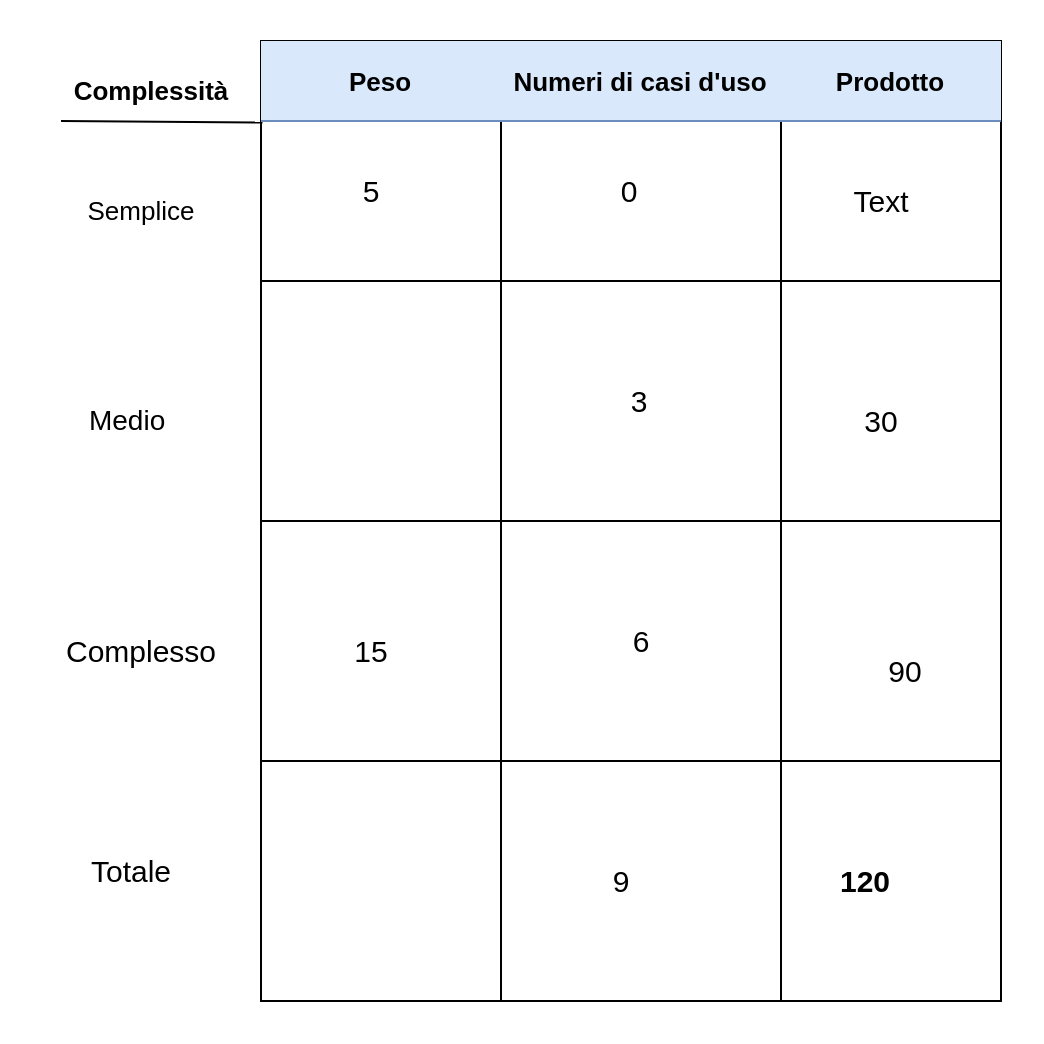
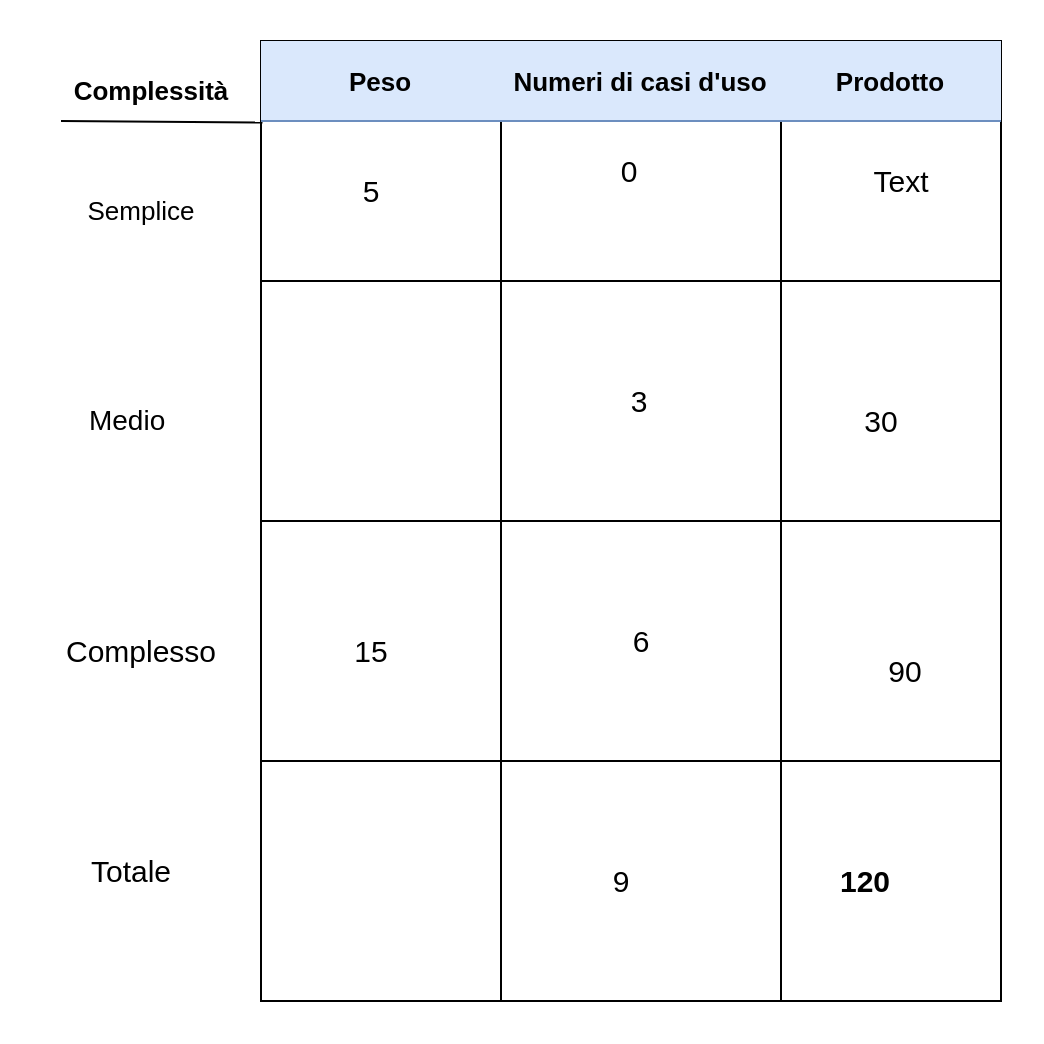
  <mxCell id="0" />
  <mxCell id="1" parent="0" />
  <mxCell id="2" value="" style="shape=table;childLayout=tableLayout;startSize=0;collapsible=0;recursiveResize=0;expand=0;" vertex="1" parent="1"><mxGeometry x="130" y="20" width="370" height="480" as="geometry" /></mxCell>
  <mxCell id="3" value="" style="shape=tableRow;horizontal=0;swimlaneHead=0;swimlaneBody=0;top=0;left=0;strokeColor=inherit;bottom=0;right=0;dropTarget=0;fontStyle=0;fillColor=none;points=[[0,0.5],[1,0.5]];portConstraint=eastwest;startSize=0;collapsible=0;recursiveResize=0;expand=0;" vertex="1" parent="2"><mxGeometry width="370" height="120" as="geometry" /></mxCell>
  <mxCell id="4" value="Peso" style="swimlane;swimlaneHead=0;swimlaneBody=0;fontStyle=1;strokeColor=#6c8ebf;connectable=0;fillColor=#dae8fc;startSize=40;collapsible=0;recursiveResize=0;expand=0;fontSize=13;" vertex="1" parent="3"><mxGeometry width="120" height="120" as="geometry"><mxRectangle width="120" height="120" as="alternateBounds" /></mxGeometry></mxCell>
  <mxCell id="5" value="&lt;font style=&quot;font-size: 15px;&quot;&gt;5&lt;/font&gt;" style="text;html=1;align=center;verticalAlign=middle;resizable=0;points=[];autosize=1;strokeColor=none;fillColor=none;" vertex="1" parent="4"><mxGeometry x="40" y="60" width="30" height="30" as="geometry" /></mxCell>
  <mxCell id="6" value="Numeri di casi d'uso" style="swimlane;swimlaneHead=0;swimlaneBody=0;fontStyle=1;connectable=0;startSize=40;collapsible=0;recursiveResize=0;expand=0;fillColor=#dae8fc;strokeColor=#6c8ebf;fontSize=13;" vertex="1" parent="3"><mxGeometry x="120" width="140" height="120" as="geometry"><mxRectangle width="140" height="120" as="alternateBounds" /></mxGeometry></mxCell>
- <mxCell id="7" value="0" style="text;html=1;align=center;verticalAlign=middle;resizable=0;points=[];autosize=1;strokeColor=none;fillColor=none;fontSize=15;" vertex="1" parent="6"><mxGeometry x="49" y="60" width="30" height="30" as="geometry" /></mxCell>
+ <mxCell id="7" value="0" style="text;html=1;align=center;verticalAlign=middle;resizable=0;points=[];autosize=1;strokeColor=none;fillColor=none;fontSize=15;" vertex="1" parent="6"><mxGeometry x="49" y="50" width="30" height="30" as="geometry" /></mxCell>
  <mxCell id="8" value="Prodotto" style="swimlane;swimlaneHead=0;swimlaneBody=0;fontStyle=1;strokeColor=#6c8ebf;connectable=0;fillColor=#dae8fc;startSize=40;collapsible=0;recursiveResize=0;expand=0;fontSize=13;" vertex="1" parent="3"><mxGeometry x="260" width="110" height="120" as="geometry"><mxRectangle width="110" height="120" as="alternateBounds" /></mxGeometry></mxCell>
  <mxCell id="9" value="" style="shape=tableRow;horizontal=0;swimlaneHead=0;swimlaneBody=0;top=0;left=0;strokeColor=inherit;bottom=0;right=0;dropTarget=0;fontStyle=0;fillColor=none;points=[[0,0.5],[1,0.5]];portConstraint=eastwest;startSize=0;collapsible=0;recursiveResize=0;expand=0;" vertex="1" parent="2"><mxGeometry y="120" width="370" height="120" as="geometry" /></mxCell>
  <mxCell id="10" value="" style="swimlane;swimlaneHead=0;swimlaneBody=0;fontStyle=0;connectable=0;strokeColor=inherit;fillColor=none;startSize=0;collapsible=0;recursiveResize=0;expand=0;" vertex="1" parent="9"><mxGeometry width="120" height="120" as="geometry"><mxRectangle width="120" height="120" as="alternateBounds" /></mxGeometry></mxCell>
  <mxCell id="11" value="" style="swimlane;swimlaneHead=0;swimlaneBody=0;fontStyle=0;connectable=0;strokeColor=inherit;fillColor=none;startSize=0;collapsible=0;recursiveResize=0;expand=0;" vertex="1" parent="9"><mxGeometry x="120" width="140" height="120" as="geometry"><mxRectangle width="140" height="120" as="alternateBounds" /></mxGeometry></mxCell>
  <mxCell id="12" value="3" style="text;html=1;align=center;verticalAlign=middle;resizable=0;points=[];autosize=1;strokeColor=none;fillColor=none;fontSize=15;" vertex="1" parent="11"><mxGeometry x="54" y="45" width="30" height="30" as="geometry" /></mxCell>
  <mxCell id="13" value="" style="swimlane;swimlaneHead=0;swimlaneBody=0;fontStyle=0;connectable=0;strokeColor=inherit;fillColor=none;startSize=0;collapsible=0;recursiveResize=0;expand=0;" vertex="1" parent="9"><mxGeometry x="260" width="110" height="120" as="geometry"><mxRectangle width="110" height="120" as="alternateBounds" /></mxGeometry></mxCell>
  <mxCell id="14" value="" style="shape=tableRow;horizontal=0;swimlaneHead=0;swimlaneBody=0;top=0;left=0;strokeColor=inherit;bottom=0;right=0;dropTarget=0;fontStyle=0;fillColor=none;points=[[0,0.5],[1,0.5]];portConstraint=eastwest;startSize=0;collapsible=0;recursiveResize=0;expand=0;" vertex="1" parent="2"><mxGeometry y="240" width="370" height="120" as="geometry" /></mxCell>
  <mxCell id="15" value="" style="swimlane;swimlaneHead=0;swimlaneBody=0;fontStyle=0;connectable=0;strokeColor=inherit;fillColor=none;startSize=0;collapsible=0;recursiveResize=0;expand=0;" vertex="1" parent="14"><mxGeometry width="120" height="120" as="geometry"><mxRectangle width="120" height="120" as="alternateBounds" /></mxGeometry></mxCell>
  <mxCell id="16" value="&lt;font style=&quot;font-size: 15px;&quot;&gt;15&lt;/font&gt;" style="text;html=1;align=center;verticalAlign=middle;resizable=0;points=[];autosize=1;strokeColor=none;fillColor=none;" vertex="1" parent="15"><mxGeometry x="35" y="50" width="40" height="30" as="geometry" /></mxCell>
  <mxCell id="17" value="" style="swimlane;swimlaneHead=0;swimlaneBody=0;fontStyle=0;connectable=0;strokeColor=inherit;fillColor=none;startSize=0;collapsible=0;recursiveResize=0;expand=0;" vertex="1" parent="14"><mxGeometry x="120" width="140" height="120" as="geometry"><mxRectangle width="140" height="120" as="alternateBounds" /></mxGeometry></mxCell>
  <mxCell id="18" value="" style="swimlane;swimlaneHead=0;swimlaneBody=0;fontStyle=0;connectable=0;strokeColor=inherit;fillColor=none;startSize=0;collapsible=0;recursiveResize=0;expand=0;" vertex="1" parent="14"><mxGeometry x="260" width="110" height="120" as="geometry"><mxRectangle width="110" height="120" as="alternateBounds" /></mxGeometry></mxCell>
  <mxCell id="19" value="90" style="text;html=1;align=center;verticalAlign=middle;resizable=0;points=[];autosize=1;strokeColor=none;fillColor=none;fontSize=15;" vertex="1" parent="18"><mxGeometry x="42" y="60" width="40" height="30" as="geometry" /></mxCell>
  <mxCell id="20" value="" style="shape=tableRow;horizontal=0;swimlaneHead=0;swimlaneBody=0;top=0;left=0;strokeColor=inherit;bottom=0;right=0;dropTarget=0;fontStyle=0;fillColor=none;points=[[0,0.5],[1,0.5]];portConstraint=eastwest;startSize=0;collapsible=0;recursiveResize=0;expand=0;" vertex="1" parent="2"><mxGeometry y="360" width="370" height="120" as="geometry" /></mxCell>
  <mxCell id="21" value="" style="swimlane;swimlaneHead=0;swimlaneBody=0;fontStyle=0;connectable=0;strokeColor=inherit;fillColor=none;startSize=0;collapsible=0;recursiveResize=0;expand=0;" vertex="1" parent="20"><mxGeometry width="120" height="120" as="geometry"><mxRectangle width="120" height="120" as="alternateBounds" /></mxGeometry></mxCell>
  <mxCell id="22" value="" style="swimlane;swimlaneHead=0;swimlaneBody=0;fontStyle=0;connectable=0;strokeColor=inherit;fillColor=none;startSize=0;collapsible=0;recursiveResize=0;expand=0;" vertex="1" parent="20"><mxGeometry x="120" width="140" height="120" as="geometry"><mxRectangle width="140" height="120" as="alternateBounds" /></mxGeometry></mxCell>
  <mxCell id="23" value="" style="swimlane;swimlaneHead=0;swimlaneBody=0;fontStyle=0;connectable=0;strokeColor=inherit;fillColor=none;startSize=0;collapsible=0;recursiveResize=0;expand=0;" vertex="1" parent="20"><mxGeometry x="260" width="110" height="120" as="geometry"><mxRectangle width="110" height="120" as="alternateBounds" /></mxGeometry></mxCell>
  <mxCell id="24" value="&lt;b&gt;120&lt;/b&gt;" style="text;html=1;align=center;verticalAlign=middle;resizable=0;points=[];autosize=1;strokeColor=none;fillColor=none;fontSize=15;" vertex="1" parent="23"><mxGeometry x="17" y="45" width="50" height="30" as="geometry" /></mxCell>
  <mxCell id="25" value="&lt;font style=&quot;font-size: 13px;&quot;&gt;Semplice&lt;/font&gt;" style="text;html=1;align=center;verticalAlign=middle;resizable=0;points=[];autosize=1;strokeColor=none;fillColor=none;" vertex="1" parent="1"><mxGeometry x="30" y="90" width="80" height="30" as="geometry" /></mxCell>
  <mxCell id="26" value="&lt;b&gt;&lt;font style=&quot;font-size: 13px;&quot;&gt;Complessità&lt;/font&gt;&lt;/b&gt;" style="text;html=1;align=center;verticalAlign=middle;resizable=0;points=[];autosize=1;strokeColor=none;fillColor=none;" vertex="1" parent="1"><mxGeometry x="25" y="30" width="100" height="30" as="geometry" /></mxCell>
  <mxCell id="27" value="&lt;font style=&quot;font-size: 14px;&quot;&gt;Medio&amp;nbsp;&lt;/font&gt;" style="text;html=1;align=center;verticalAlign=middle;resizable=0;points=[];autosize=1;strokeColor=none;fillColor=none;" vertex="1" parent="1"><mxGeometry x="30" y="195" width="70" height="30" as="geometry" /></mxCell>
  <mxCell id="28" value="&lt;font style=&quot;font-size: 15px;&quot;&gt;Complesso&lt;/font&gt;" style="text;html=1;align=center;verticalAlign=middle;resizable=0;points=[];autosize=1;strokeColor=none;fillColor=none;" vertex="1" parent="1"><mxGeometry x="20" y="310" width="100" height="30" as="geometry" /></mxCell>
  <mxCell id="29" value="&lt;font style=&quot;font-size: 15px;&quot;&gt;Totale&lt;/font&gt;" style="text;html=1;align=center;verticalAlign=middle;resizable=0;points=[];autosize=1;strokeColor=none;fillColor=none;" vertex="1" parent="1"><mxGeometry x="35" y="420" width="60" height="30" as="geometry" /></mxCell>
  <mxCell id="30" value="6" style="text;html=1;align=center;verticalAlign=middle;resizable=0;points=[];autosize=1;strokeColor=none;fillColor=none;fontSize=15;" vertex="1" parent="1"><mxGeometry x="305" y="305" width="30" height="30" as="geometry" /></mxCell>
  <mxCell id="31" value="9" style="text;html=1;align=center;verticalAlign=middle;resizable=0;points=[];autosize=1;strokeColor=none;fillColor=none;fontSize=15;" vertex="1" parent="1"><mxGeometry x="295" y="425" width="30" height="30" as="geometry" /></mxCell>
  <mxCell id="32" value="30" style="text;html=1;align=center;verticalAlign=middle;resizable=0;points=[];autosize=1;strokeColor=none;fillColor=none;fontSize=15;" vertex="1" parent="1"><mxGeometry x="420" y="195" width="40" height="30" as="geometry" /></mxCell>
  <mxCell id="33" value="" style="endArrow=none;html=1;rounded=0;fontSize=14;entryX=0.002;entryY=0.34;entryDx=0;entryDy=0;entryPerimeter=0;" edge="1" parent="1" target="3"><mxGeometry width="50" height="50" relative="1" as="geometry"><mxPoint x="30" as="sourcePoint" y="60" /><mxPoint x="320" y="210" as="targetPoint" /></mxGeometry></mxCell>
- <mxCell id="34" value="Text" style="text;html=1;align=center;verticalAlign=middle;resizable=0;points=[];autosize=1;strokeColor=none;fillColor=none;fontSize=15;" vertex="1" parent="1"><mxGeometry x="415" y="85" width="50" height="30" as="geometry" /></mxCell>
+ <mxCell id="34" value="Text" style="text;html=1;align=center;verticalAlign=middle;resizable=0;points=[];autosize=1;strokeColor=none;fillColor=none;fontSize=15;" vertex="1" parent="1"><mxGeometry x="425" y="75" width="50" height="30" as="geometry" /></mxCell>
